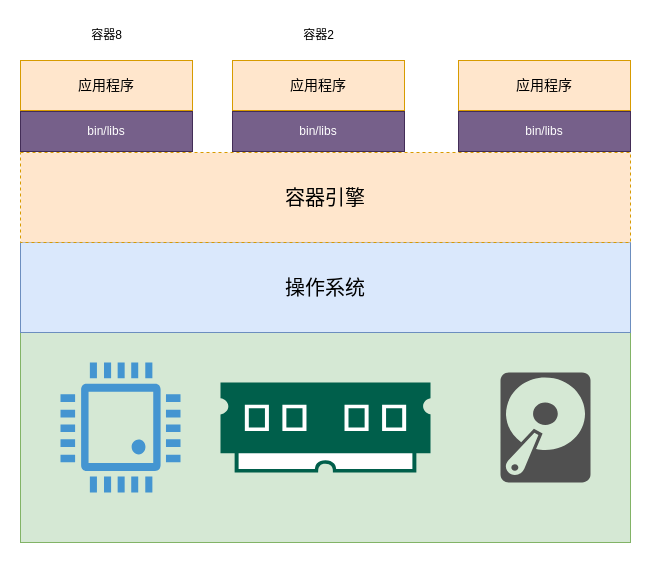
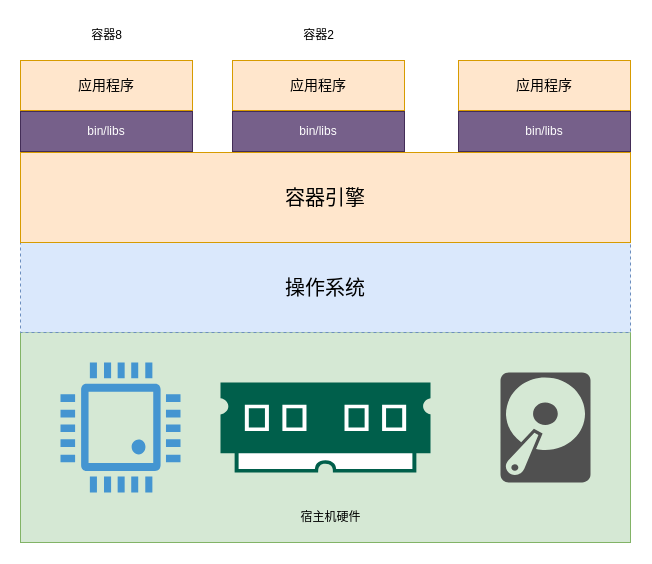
  <mxCell id="0" />
  <mxCell id="1" parent="0" />
  <mxCell id="2" value="" style="rounded=0;whiteSpace=wrap;html=1;fillColor=#d5e8d4;strokeColor=#82b366;" parent="1" vertex="1"><mxGeometry x="20" y="332" width="610" height="210" as="geometry" /></mxCell>
  <mxCell id="3" value="" style="pointerEvents=1;shadow=0;dashed=0;html=1;strokeColor=none;fillColor=#4495D1;labelPosition=center;verticalLabelPosition=bottom;verticalAlign=top;align=center;outlineConnect=0;shape=mxgraph.veeam.cpu;" parent="1" vertex="1"><mxGeometry x="60" y="362" width="120" height="130" as="geometry" /></mxCell>
  <mxCell id="4" value="" style="sketch=0;pointerEvents=1;shadow=0;dashed=0;html=1;strokeColor=none;fillColor=#005F4B;labelPosition=center;verticalLabelPosition=bottom;verticalAlign=top;align=center;outlineConnect=0;shape=mxgraph.veeam2.ram;" parent="1" vertex="1"><mxGeometry x="220" y="382" width="210" height="90" as="geometry" /></mxCell>
  <mxCell id="5" value="" style="sketch=0;pointerEvents=1;shadow=0;dashed=0;html=1;strokeColor=none;fillColor=#505050;labelPosition=center;verticalLabelPosition=bottom;verticalAlign=top;outlineConnect=0;align=center;shape=mxgraph.office.devices.hard_disk;" parent="1" vertex="1"><mxGeometry x="500" y="372" width="90" height="110" as="geometry" /></mxCell>
- <mxCell id="7" value="&lt;font style=&quot;font-size: 20px;&quot;&gt;操作系统&lt;/font&gt;" style="rounded=0;whiteSpace=wrap;html=1;fillColor=#dae8fc;strokeColor=#6c8ebf;" parent="1" vertex="1"><mxGeometry x="20" y="242" width="610" height="90" as="geometry" /></mxCell>
- <mxCell id="8" value="&lt;font style=&quot;font-size: 20px;&quot;&gt;容器引擎&lt;/font&gt;" style="rounded=0;whiteSpace=wrap;html=1;fillColor=#ffe6cc;strokeColor=#d79b00;dashed=1;" parent="1" vertex="1"><mxGeometry x="20" y="152" width="610" height="90" as="geometry" /></mxCell>
+ <mxCell id="6" value="宿主机硬件" style="text;html=1;align=center;verticalAlign=middle;resizable=0;points=[];autosize=1;strokeColor=none;fillColor=none;" parent="1" vertex="1"><mxGeometry x="290" y="502" width="80" height="30" as="geometry" /></mxCell>
+ <mxCell id="7" value="&lt;font style=&quot;font-size: 20px;&quot;&gt;操作系统&lt;/font&gt;" style="rounded=0;whiteSpace=wrap;html=1;fillColor=#dae8fc;strokeColor=#6c8ebf;dashed=1;" parent="1" vertex="1"><mxGeometry x="20" y="242" width="610" height="90" as="geometry" /></mxCell>
+ <mxCell id="8" value="&lt;font style=&quot;font-size: 20px;&quot;&gt;容器引擎&lt;/font&gt;" style="rounded=0;whiteSpace=wrap;html=1;fillColor=#ffe6cc;strokeColor=#d79b00;" parent="1" vertex="1"><mxGeometry x="20" y="152" width="610" height="90" as="geometry" /></mxCell>
  <mxCell id="9" value="&lt;span style=&quot;font-size: 14px;&quot;&gt;应用程序&lt;/span&gt;" style="rounded=0;whiteSpace=wrap;html=1;fillColor=#ffe6cc;strokeColor=#d79b00;" parent="1" vertex="1"><mxGeometry x="20" y="60" width="172" height="50" as="geometry" /></mxCell>
  <mxCell id="10" value="容器8" style="text;html=1;align=center;verticalAlign=middle;resizable=0;points=[];autosize=1;strokeColor=none;fillColor=none;" parent="1" vertex="1"><mxGeometry x="81" y="20" width="50" height="30" as="geometry" /></mxCell>
  <mxCell id="11" value="&lt;span style=&quot;font-size: 14px;&quot;&gt;应用程序&lt;/span&gt;" style="rounded=0;whiteSpace=wrap;html=1;fillColor=#ffe6cc;strokeColor=#d79b00;" parent="1" vertex="1"><mxGeometry x="232" y="60" width="172" height="50" as="geometry" /></mxCell>
  <mxCell id="12" value="容器2" style="text;html=1;align=center;verticalAlign=middle;resizable=0;points=[];autosize=1;strokeColor=none;fillColor=none;" parent="1" vertex="1"><mxGeometry x="293" y="20" width="50" height="30" as="geometry" /></mxCell>
  <mxCell id="13" value="&lt;span style=&quot;font-size: 14px;&quot;&gt;应用程序&lt;/span&gt;" style="rounded=0;whiteSpace=wrap;html=1;fillColor=#ffe6cc;strokeColor=#d79b00;" parent="1" vertex="1"><mxGeometry x="458" y="60" width="172" height="50" as="geometry" /></mxCell>
  <mxCell id="14" value="&lt;font style=&quot;font-size: 12px;&quot;&gt;bin/libs&lt;/font&gt;" style="rounded=0;whiteSpace=wrap;html=1;fillColor=#76608a;strokeColor=#432D57;fontColor=#ffffff;strokeWidth=1;" parent="1" vertex="1"><mxGeometry x="20" y="111" width="172" height="40" as="geometry" /></mxCell>
  <mxCell id="15" value="&lt;font style=&quot;font-size: 12px;&quot;&gt;bin/libs&lt;/font&gt;" style="rounded=0;whiteSpace=wrap;html=1;fillColor=#76608a;strokeColor=#432D57;fontColor=#ffffff;strokeWidth=1;" parent="1" vertex="1"><mxGeometry x="232" y="111" width="172" height="40" as="geometry" /></mxCell>
  <mxCell id="16" value="&lt;font style=&quot;font-size: 12px;&quot;&gt;bin/libs&lt;/font&gt;" style="rounded=0;whiteSpace=wrap;html=1;fillColor=#76608a;strokeColor=#432D57;fontColor=#ffffff;strokeWidth=1;" parent="1" vertex="1"><mxGeometry x="458" y="111" width="172" height="40" as="geometry" /></mxCell>
